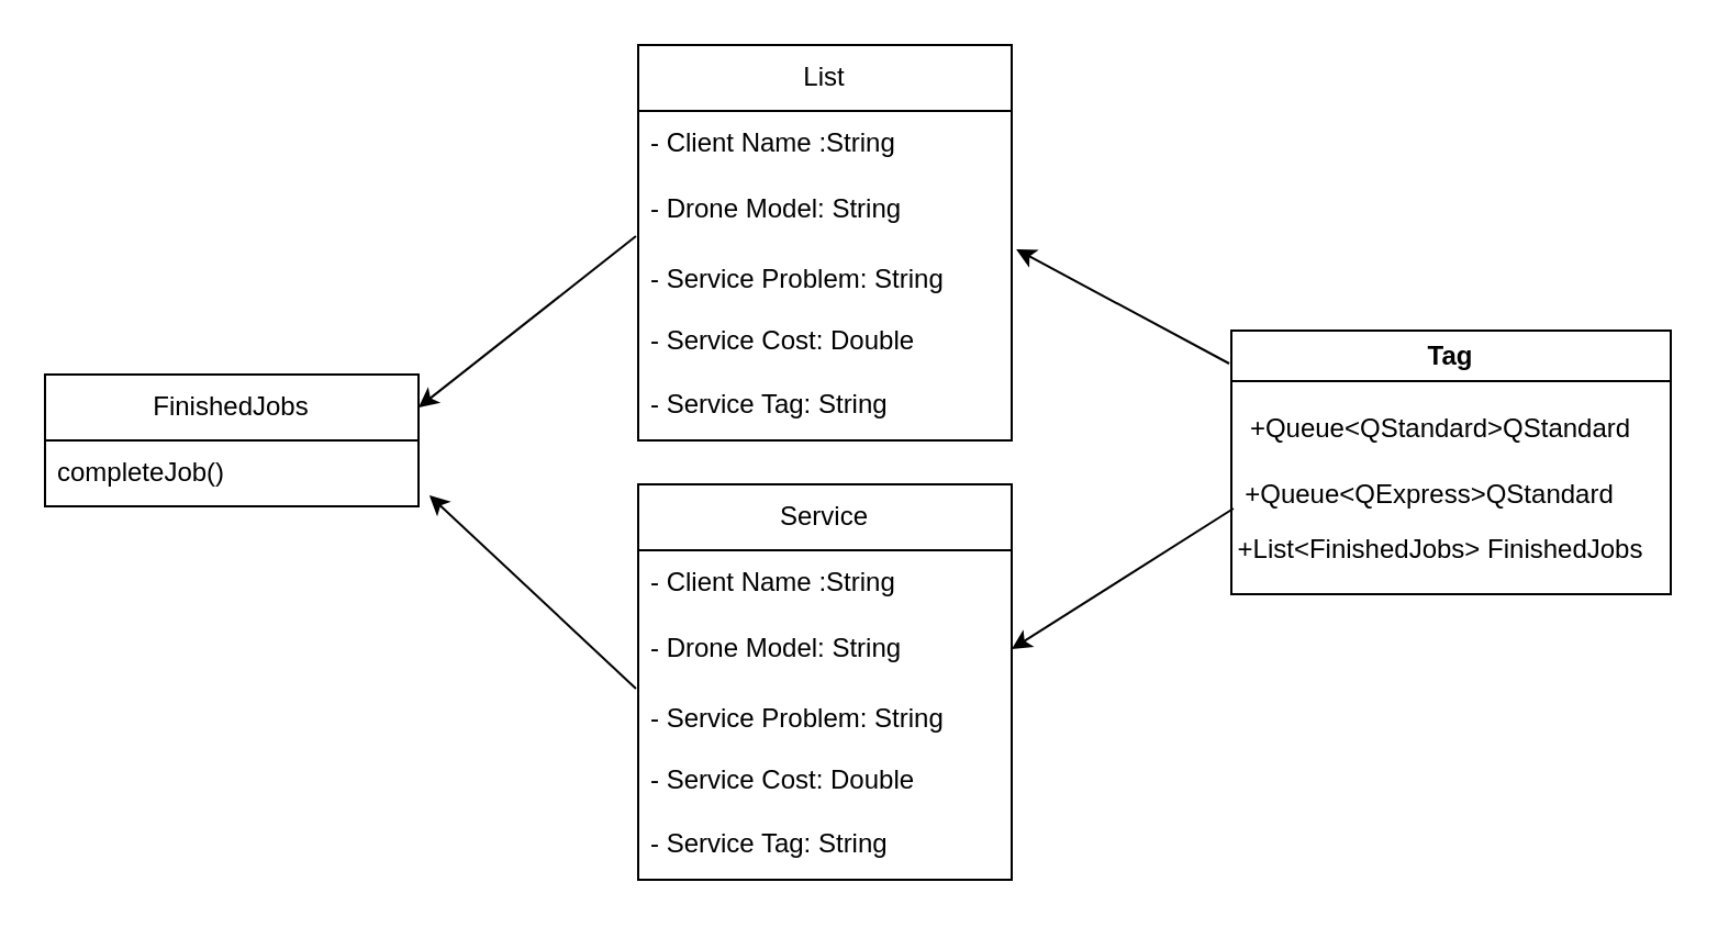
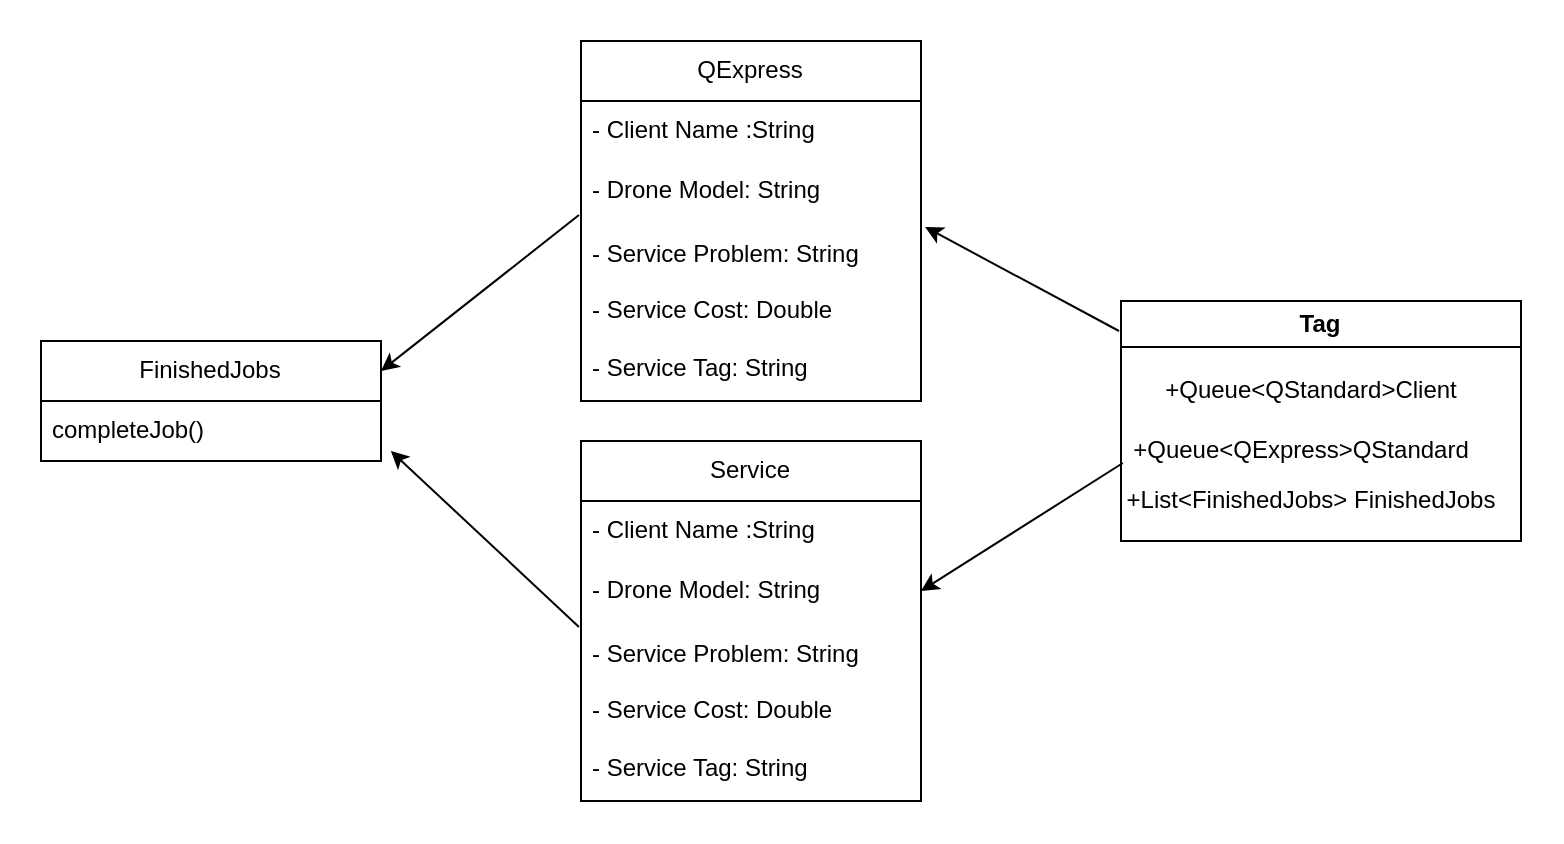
  <mxCell id="0" />
  <mxCell id="1" parent="0" />
- <mxCell id="2" value="List" style="swimlane;fontStyle=0;childLayout=stackLayout;horizontal=1;startSize=30;horizontalStack=0;resizeParent=1;resizeParentMax=0;resizeLast=0;collapsible=1;marginBottom=0;whiteSpace=wrap;html=1;" vertex="1" parent="1"><mxGeometry x="290" y="20" width="170" height="180" as="geometry"><mxRectangle x="-500" y="440" width="90" height="30" as="alternateBounds" /></mxGeometry></mxCell>
+ <mxCell id="2" value="QExpress" style="swimlane;fontStyle=0;childLayout=stackLayout;horizontal=1;startSize=30;horizontalStack=0;resizeParent=1;resizeParentMax=0;resizeLast=0;collapsible=1;marginBottom=0;whiteSpace=wrap;html=1;" vertex="1" parent="1"><mxGeometry x="290" y="20" width="170" height="180" as="geometry"><mxRectangle x="-500" y="440" width="90" height="30" as="alternateBounds" /></mxGeometry></mxCell>
  <mxCell id="3" value="- Client Name :String" style="text;strokeColor=none;fillColor=none;align=left;verticalAlign=middle;spacingLeft=4;spacingRight=4;overflow=hidden;points=[[0,0.5],[1,0.5]];portConstraint=eastwest;rotatable=0;whiteSpace=wrap;html=1;" vertex="1" parent="2"><mxGeometry y="30" width="170" height="30" as="geometry" /></mxCell>
  <mxCell id="4" value="- Drone Model: String" style="text;strokeColor=none;fillColor=none;align=left;verticalAlign=middle;spacingLeft=4;spacingRight=4;overflow=hidden;points=[[0,0.5],[1,0.5]];portConstraint=eastwest;rotatable=0;whiteSpace=wrap;html=1;" vertex="1" parent="2"><mxGeometry y="60" width="170" height="30" as="geometry" /></mxCell>
  <mxCell id="5" value="- Service Problem: String&lt;br&gt;&lt;br&gt;- Service Cost: Double&lt;br&gt;&lt;br&gt;- Service Tag: String" style="text;strokeColor=none;fillColor=none;align=left;verticalAlign=middle;spacingLeft=4;spacingRight=4;overflow=hidden;points=[[0,0.5],[1,0.5]];portConstraint=eastwest;rotatable=0;whiteSpace=wrap;html=1;" vertex="1" parent="2"><mxGeometry y="90" width="170" height="90" as="geometry" /></mxCell>
  <mxCell id="6" value="Tag" style="swimlane;whiteSpace=wrap;html=1;" vertex="1" parent="1"><mxGeometry x="560" y="150" width="200" height="120" as="geometry" /></mxCell>
- <mxCell id="7" value="+Queue&amp;lt;QStandard&amp;gt;QStandard" style="text;html=1;align=center;verticalAlign=middle;resizable=0;points=[];autosize=1;strokeColor=none;fillColor=none;" vertex="1" parent="6"><mxGeometry x="-5" y="30" width="200" height="30" as="geometry" /></mxCell>
+ <mxCell id="7" value="+Queue&amp;lt;QStandard&amp;gt;Client" style="text;html=1;align=center;verticalAlign=middle;resizable=0;points=[];autosize=1;strokeColor=none;fillColor=none;" vertex="1" parent="6"><mxGeometry x="-5" y="30" width="200" height="30" as="geometry" /></mxCell>
  <mxCell id="8" value="+Queue&amp;lt;QExpress&amp;gt;QStandard" style="text;html=1;align=center;verticalAlign=middle;resizable=0;points=[];autosize=1;strokeColor=none;fillColor=none;" vertex="1" parent="6"><mxGeometry x="-5" y="60" width="190" height="30" as="geometry" /></mxCell>
  <mxCell id="9" value="+List&amp;lt;FinishedJobs&amp;gt; FinishedJobs" style="text;html=1;align=center;verticalAlign=middle;resizable=0;points=[];autosize=1;strokeColor=none;fillColor=none;" vertex="1" parent="6"><mxGeometry x="-10" y="85" width="210" height="30" as="geometry" /></mxCell>
  <mxCell id="10" value="Service" style="swimlane;fontStyle=0;childLayout=stackLayout;horizontal=1;startSize=30;horizontalStack=0;resizeParent=1;resizeParentMax=0;resizeLast=0;collapsible=1;marginBottom=0;whiteSpace=wrap;html=1;" vertex="1" parent="1"><mxGeometry x="290" y="220" width="170" height="180" as="geometry" /></mxCell>
  <mxCell id="11" value="- Client Name :String" style="text;strokeColor=none;fillColor=none;align=left;verticalAlign=middle;spacingLeft=4;spacingRight=4;overflow=hidden;points=[[0,0.5],[1,0.5]];portConstraint=eastwest;rotatable=0;whiteSpace=wrap;html=1;" vertex="1" parent="10"><mxGeometry y="30" width="170" height="30" as="geometry" /></mxCell>
  <mxCell id="12" value="- Drone Model: String" style="text;strokeColor=none;fillColor=none;align=left;verticalAlign=middle;spacingLeft=4;spacingRight=4;overflow=hidden;points=[[0,0.5],[1,0.5]];portConstraint=eastwest;rotatable=0;whiteSpace=wrap;html=1;" vertex="1" parent="10"><mxGeometry y="60" width="170" height="30" as="geometry" /></mxCell>
  <mxCell id="13" value="- Service Problem: String&lt;br&gt;&lt;br&gt;- Service Cost: Double&lt;br&gt;&lt;br&gt;- Service Tag: String" style="text;strokeColor=none;fillColor=none;align=left;verticalAlign=middle;spacingLeft=4;spacingRight=4;overflow=hidden;points=[[0,0.5],[1,0.5]];portConstraint=eastwest;rotatable=0;whiteSpace=wrap;html=1;" vertex="1" parent="10"><mxGeometry y="90" width="170" height="90" as="geometry" /></mxCell>
  <mxCell id="14" value="FinishedJobs" style="swimlane;fontStyle=0;childLayout=stackLayout;horizontal=1;startSize=30;horizontalStack=0;resizeParent=1;resizeParentMax=0;resizeLast=0;collapsible=1;marginBottom=0;whiteSpace=wrap;html=1;" vertex="1" parent="1"><mxGeometry x="20" y="170" width="170" height="60" as="geometry" /></mxCell>
  <mxCell id="15" value="completeJob()" style="text;strokeColor=none;fillColor=none;align=left;verticalAlign=middle;spacingLeft=4;spacingRight=4;overflow=hidden;points=[[0,0.5],[1,0.5]];portConstraint=eastwest;rotatable=0;whiteSpace=wrap;html=1;" vertex="1" parent="14"><mxGeometry y="30" width="170" height="30" as="geometry" /></mxCell>
  <mxCell id="16" value="" style="endArrow=classic;html=1;rounded=0;exitX=-0.005;exitY=0.125;exitDx=0;exitDy=0;exitPerimeter=0;entryX=1.012;entryY=0.033;entryDx=0;entryDy=0;entryPerimeter=0;" edge="1" parent="1" source="6" target="5"><mxGeometry width="50" height="50" relative="1" as="geometry"><mxPoint x="530" y="40" as="sourcePoint" /><mxPoint x="580" y="-10" as="targetPoint" /></mxGeometry></mxCell>
  <mxCell id="17" value="" style="endArrow=classic;html=1;rounded=0;entryX=1;entryY=0.5;entryDx=0;entryDy=0;exitX=0.052;exitY=-0.133;exitDx=0;exitDy=0;exitPerimeter=0;" edge="1" parent="1" source="9" target="12"><mxGeometry width="50" height="50" relative="1" as="geometry"><mxPoint x="540" y="390" as="sourcePoint" /><mxPoint x="590" y="340" as="targetPoint" /></mxGeometry></mxCell>
  <mxCell id="18" value="" style="endArrow=classic;html=1;rounded=0;exitX=-0.006;exitY=-0.033;exitDx=0;exitDy=0;exitPerimeter=0;entryX=1;entryY=0.25;entryDx=0;entryDy=0;" edge="1" parent="1" source="5" target="14"><mxGeometry width="50" height="50" relative="1" as="geometry"><mxPoint x="170" y="120" as="sourcePoint" /><mxPoint x="220" y="70" as="targetPoint" /></mxGeometry></mxCell>
  <mxCell id="19" value="" style="endArrow=classic;html=1;rounded=0;exitX=-0.006;exitY=0.033;exitDx=0;exitDy=0;exitPerimeter=0;entryX=1.029;entryY=0.833;entryDx=0;entryDy=0;entryPerimeter=0;" edge="1" parent="1" source="13" target="15"><mxGeometry width="50" height="50" relative="1" as="geometry"><mxPoint x="200" y="340" as="sourcePoint" /><mxPoint x="250" y="290" as="targetPoint" /></mxGeometry></mxCell>
